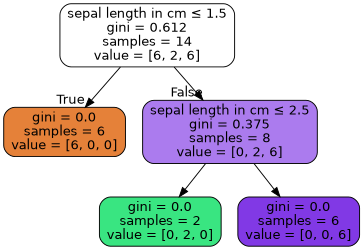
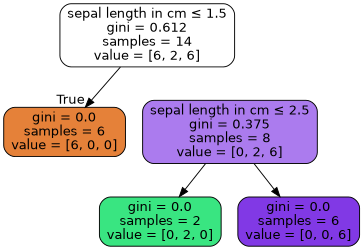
  digraph {
    fontname="DejaVu Sans"
    node [color=black fontname="DejaVu Sans" shape=box style="filled, rounded"]
    edge [fontname="DejaVu Sans"]
    n1 [fillcolor="#ffffff" label=<sepal length in cm &le; 1.5<br/>gini = 0.612<br/>samples = 14<br/>value = [6, 2, 6]>]
    n2 [fillcolor="#e58139" label=<gini = 0.0<br/>samples = 6<br/>value = [6, 0, 0]>]
    n3 [fillcolor="#ab7bee" label=<sepal length in cm &le; 2.5<br/>gini = 0.375<br/>samples = 8<br/>value = [0, 2, 6]>]
    n4 [fillcolor="#39e581" label=<gini = 0.0<br/>samples = 2<br/>value = [0, 2, 0]>]
    n5 [fillcolor="#8139e5" label=<gini = 0.0<br/>samples = 6<br/>value = [0, 0, 6]>]
    n1 -> n2 [headlabel=True labelangle=45 labeldistance=2.5]
-   n1 -> n3 [headlabel=False labelangle=-45 labeldistance=2.5]
    n3 -> n4
    n3 -> n5
  }
